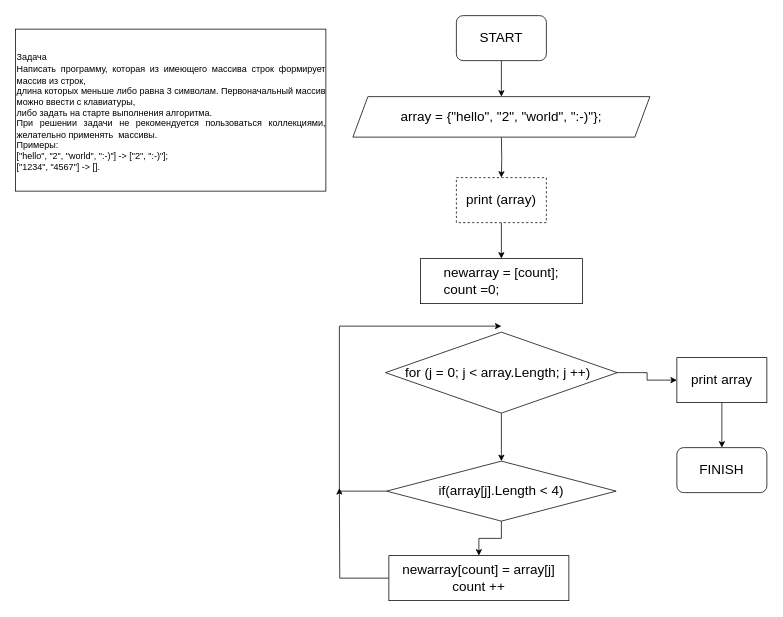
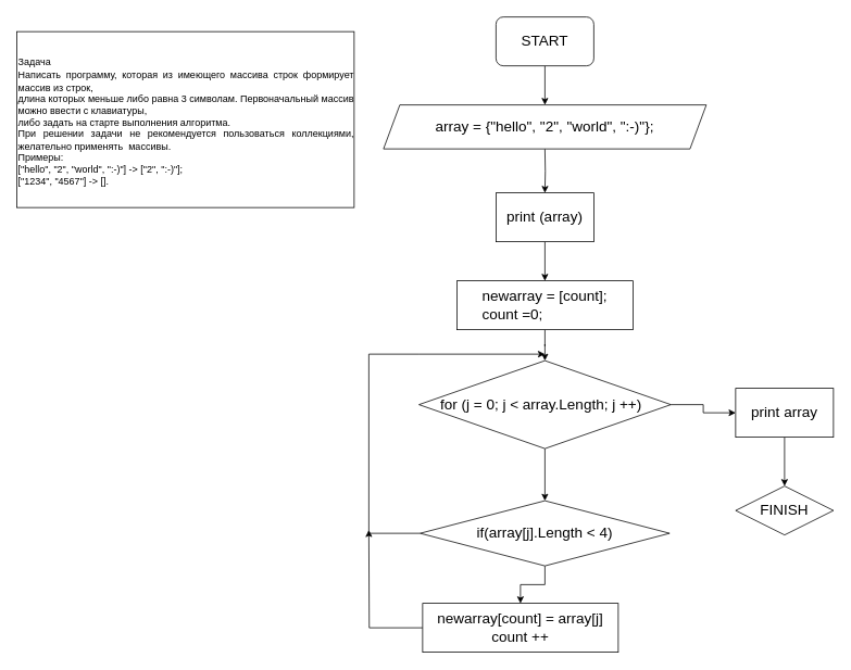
  <mxCell id="0" />
  <mxCell id="1" parent="0" />
  <mxCell id="2" value="" style="edgeStyle=orthogonalEdgeStyle;rounded=0;orthogonalLoop=1;jettySize=auto;html=1;fontSize=18;entryX=0.5;entryY=0;entryDx=0;entryDy=0;" parent="1" source="3" edge="1" target="8"><mxGeometry relative="1" as="geometry"><mxPoint x="665" y="128" as="targetPoint" /><Array as="points" /></mxGeometry></mxCell>
  <mxCell id="3" value="&lt;font style=&quot;font-size: 18px;&quot;&gt;START&lt;/font&gt;" style="rounded=1;whiteSpace=wrap;html=1;" parent="1" vertex="1"><mxGeometry x="608" y="20" width="120" height="60" as="geometry" /></mxCell>
  <mxCell id="4" value="" style="edgeStyle=orthogonalEdgeStyle;rounded=0;orthogonalLoop=1;jettySize=auto;html=1;fontSize=18;" edge="1" parent="1" source="6" target="15"><mxGeometry relative="1" as="geometry" /></mxCell>
  <mxCell id="5" value="" style="edgeStyle=orthogonalEdgeStyle;rounded=0;orthogonalLoop=1;jettySize=auto;html=1;fontSize=18;" edge="1" parent="1" source="6" target="19"><mxGeometry relative="1" as="geometry" /></mxCell>
  <mxCell id="6" value="for (j = 0; j &amp;lt; array.Length; j ++)&amp;nbsp;&amp;nbsp;" style="rhombus;whiteSpace=wrap;html=1;fontSize=18;" parent="1" vertex="1"><mxGeometry x="513.51" y="442" width="308.99" height="108" as="geometry" /></mxCell>
  <mxCell id="7" value="" style="edgeStyle=orthogonalEdgeStyle;rounded=0;orthogonalLoop=1;jettySize=auto;html=1;fontSize=12;entryX=0.5;entryY=0;entryDx=0;entryDy=0;" edge="1" parent="1" target="10"><mxGeometry relative="1" as="geometry"><mxPoint x="668" y="182" as="sourcePoint" /></mxGeometry></mxCell>
  <mxCell id="8" value="&lt;div style=&quot;text-align: left;&quot;&gt;&lt;span style=&quot;font-size: 18px; background-color: initial;&quot;&gt;array = {&quot;hello&quot;, &quot;2&quot;, &quot;world&quot;, &quot;:-)&quot;};&lt;/span&gt;&lt;/div&gt;" style="shape=parallelogram;perimeter=parallelogramPerimeter;whiteSpace=wrap;html=1;fixedSize=1;" vertex="1" parent="1"><mxGeometry x="470" y="128" width="396" height="54" as="geometry" /></mxCell>
  <mxCell id="9" value="" style="edgeStyle=orthogonalEdgeStyle;rounded=0;orthogonalLoop=1;jettySize=auto;html=1;fontSize=12;" edge="1" parent="1" source="10" target="13"><mxGeometry relative="1" as="geometry" /></mxCell>
- <mxCell id="10" value="print (array)" style="whiteSpace=wrap;html=1;fontSize=18;dashed=1;" vertex="1" parent="1"><mxGeometry x="608" y="236" width="120" height="60" as="geometry" /></mxCell>
+ <mxCell id="10" value="print (array)" style="whiteSpace=wrap;html=1;fontSize=18;" vertex="1" parent="1"><mxGeometry x="608" y="236" width="120" height="60" as="geometry" /></mxCell>
  <mxCell id="11" value="&lt;div style=&quot;text-align: justify;&quot;&gt;&lt;span style=&quot;font-size: 12px; background-color: initial;&quot;&gt;Задача&lt;/span&gt;&lt;/div&gt;&lt;font style=&quot;font-size: 12px;&quot;&gt;&lt;div style=&quot;text-align: justify;&quot;&gt;&lt;span style=&quot;background-color: initial;&quot;&gt;Написать программу, которая из имеющего массива строк формирует массив из строк,&amp;nbsp;&lt;/span&gt;&lt;/div&gt;&lt;div style=&quot;text-align: justify;&quot;&gt;&lt;span style=&quot;background-color: initial;&quot;&gt;длина которых меньше либо равна 3 символам. Первоначальный массив можно ввести с клавиатуры,&amp;nbsp;&lt;/span&gt;&lt;/div&gt;&lt;div style=&quot;text-align: justify;&quot;&gt;&lt;span style=&quot;background-color: initial;&quot;&gt;либо задать на старте выполнения алгоритма.&amp;nbsp;&lt;/span&gt;&lt;/div&gt;&lt;div style=&quot;text-align: justify;&quot;&gt;&lt;span style=&quot;background-color: initial;&quot;&gt;При решении задачи не рекомендуется пользоваться коллекциями, желательно применять&amp;nbsp; массивы.&lt;/span&gt;&lt;/div&gt;&lt;div style=&quot;text-align: justify;&quot;&gt;&lt;span style=&quot;background-color: initial;&quot;&gt;Примеры:&amp;nbsp;&lt;/span&gt;&lt;/div&gt;&lt;div style=&quot;text-align: justify;&quot;&gt;&lt;span style=&quot;background-color: initial;&quot;&gt;[&quot;hello&quot;, &quot;2&quot;, &quot;world&quot;, &quot;:-)&quot;] -&amp;gt; [&quot;2&quot;, &quot;:-)&quot;];&lt;/span&gt;&lt;/div&gt;&lt;div style=&quot;text-align: justify;&quot;&gt;&lt;span style=&quot;background-color: initial;&quot;&gt;[&quot;1234&quot;, &quot;4567&quot;] -&amp;gt; [].&lt;/span&gt;&lt;/div&gt;&lt;/font&gt;" style="rounded=0;whiteSpace=wrap;html=1;fontSize=18;align=left;" vertex="1" parent="1"><mxGeometry x="20" y="38" width="414" height="216" as="geometry" /></mxCell>
+ <mxCell id="12" value="" style="edgeStyle=orthogonalEdgeStyle;rounded=0;orthogonalLoop=1;jettySize=auto;html=1;fontSize=12;" edge="1" parent="1" source="13" target="6"><mxGeometry relative="1" as="geometry" /></mxCell>
  <mxCell id="13" value="&lt;div style=&quot;font-size: 18px; text-align: left;&quot;&gt;&lt;span style=&quot;background-color: initial;&quot;&gt;newarray = [count];&lt;/span&gt;&lt;/div&gt;&lt;div style=&quot;font-size: 18px; text-align: left;&quot;&gt;&lt;span style=&quot;background-color: initial;&quot;&gt;count =0;&lt;/span&gt;&lt;/div&gt;" style="rounded=0;whiteSpace=wrap;html=1;fontSize=12;" vertex="1" parent="1"><mxGeometry x="560" y="344" width="216" height="60" as="geometry" /></mxCell>
  <mxCell id="14" value="" style="edgeStyle=orthogonalEdgeStyle;rounded=0;orthogonalLoop=1;jettySize=auto;html=1;fontSize=18;" edge="1" parent="1" source="15" target="16"><mxGeometry relative="1" as="geometry" /></mxCell>
  <mxCell id="15" value="&lt;font style=&quot;font-size: 18px;&quot;&gt;print array&lt;/font&gt;" style="rounded=0;whiteSpace=wrap;html=1;fontSize=12;" vertex="1" parent="1"><mxGeometry x="902" y="476" width="120" height="60" as="geometry" /></mxCell>
- <mxCell id="16" value="FINISH" style="rounded=1;whiteSpace=wrap;html=1;fontSize=18;" vertex="1" parent="1"><mxGeometry x="902" y="596" width="120" height="60" as="geometry" /></mxCell>
+ <mxCell id="16" value="FINISH" style="rhombus;whiteSpace=wrap;html=1;fontSize=18;" vertex="1" parent="1"><mxGeometry x="902" y="596" width="120" height="60" as="geometry" /></mxCell>
  <mxCell id="17" value="" style="edgeStyle=orthogonalEdgeStyle;rounded=0;orthogonalLoop=1;jettySize=auto;html=1;fontSize=18;" edge="1" parent="1" source="19" target="21"><mxGeometry relative="1" as="geometry" /></mxCell>
  <mxCell id="18" style="edgeStyle=orthogonalEdgeStyle;rounded=0;orthogonalLoop=1;jettySize=auto;html=1;fontSize=18;exitX=0;exitY=0.5;exitDx=0;exitDy=0;" edge="1" parent="1" source="19"><mxGeometry relative="1" as="geometry"><mxPoint x="740" y="596" as="sourcePoint" /><mxPoint x="668" y="434" as="targetPoint" /><Array as="points"><mxPoint x="452" y="654" /><mxPoint x="452" y="434" /><mxPoint x="514" y="434" /></Array></mxGeometry></mxCell>
  <mxCell id="19" value="if(array[j].Length &amp;lt; 4)" style="rhombus;whiteSpace=wrap;html=1;fontSize=18;" vertex="1" parent="1"><mxGeometry x="515" y="614" width="306" height="80" as="geometry" /></mxCell>
  <mxCell id="20" style="edgeStyle=orthogonalEdgeStyle;rounded=0;orthogonalLoop=1;jettySize=auto;html=1;fontSize=18;" edge="1" parent="1" source="21"><mxGeometry relative="1" as="geometry"><mxPoint x="452" y="650" as="targetPoint" /></mxGeometry></mxCell>
  <mxCell id="21" value="newarray[count] = array[j]&lt;br&gt;count ++" style="rounded=0;whiteSpace=wrap;html=1;fontSize=18;" vertex="1" parent="1"><mxGeometry x="518.01" y="740" width="240" height="60" as="geometry" /></mxCell>
